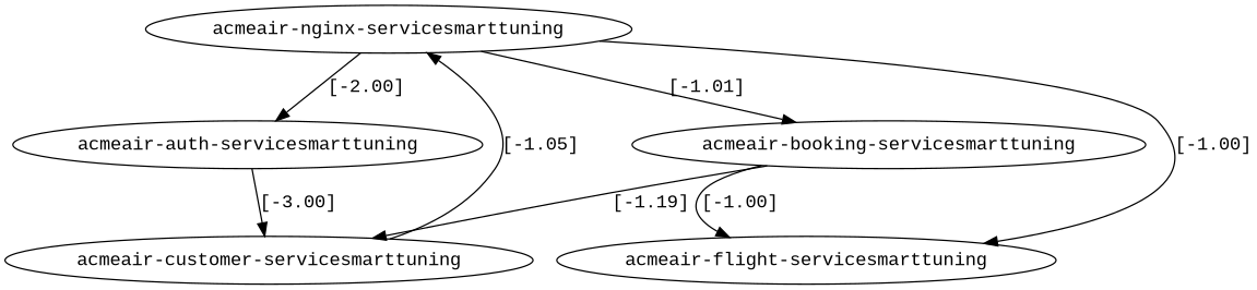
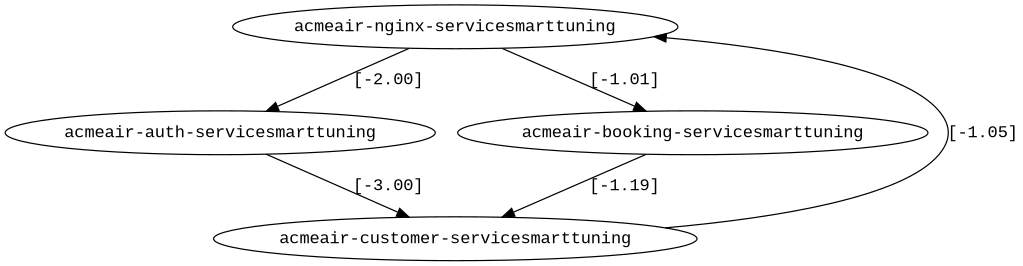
  digraph {
    fontname="Liberation Mono"
    node [fontname="Liberation Mono"]
    edge [fontname="Liberation Mono"]
    "acmeair-nginx-servicesmarttuning"
    "acmeair-auth-servicesmarttuning"
    "acmeair-booking-servicesmarttuning"
-   "acmeair-flight-servicesmarttuning"
    "acmeair-customer-servicesmarttuning"
    "acmeair-nginx-servicesmarttuning" -> "acmeair-auth-servicesmarttuning" [label="[-2.00]" weight=-1.9994774470915175]
    "acmeair-nginx-servicesmarttuning" -> "acmeair-booking-servicesmarttuning" [label="[-1.01]" weight=-1.0147228983458072]
-   "acmeair-nginx-servicesmarttuning" -> "acmeair-flight-servicesmarttuning" [label="[-1.00]" weight=-0.9999966546456934]
    "acmeair-auth-servicesmarttuning" -> "acmeair-customer-servicesmarttuning" [label="[-3.00]" weight=-2.998781534803857]
-   "acmeair-booking-servicesmarttuning" -> "acmeair-flight-servicesmarttuning" [label="[-1.00]" weight=-1.0]
    "acmeair-booking-servicesmarttuning" -> "acmeair-customer-servicesmarttuning" [label="[-1.19]" weight=-1.1855464434704048]
    "acmeair-customer-servicesmarttuning" -> "acmeair-nginx-servicesmarttuning" [label="[-1.05]" weight=-1.0493232663095717]
  }
